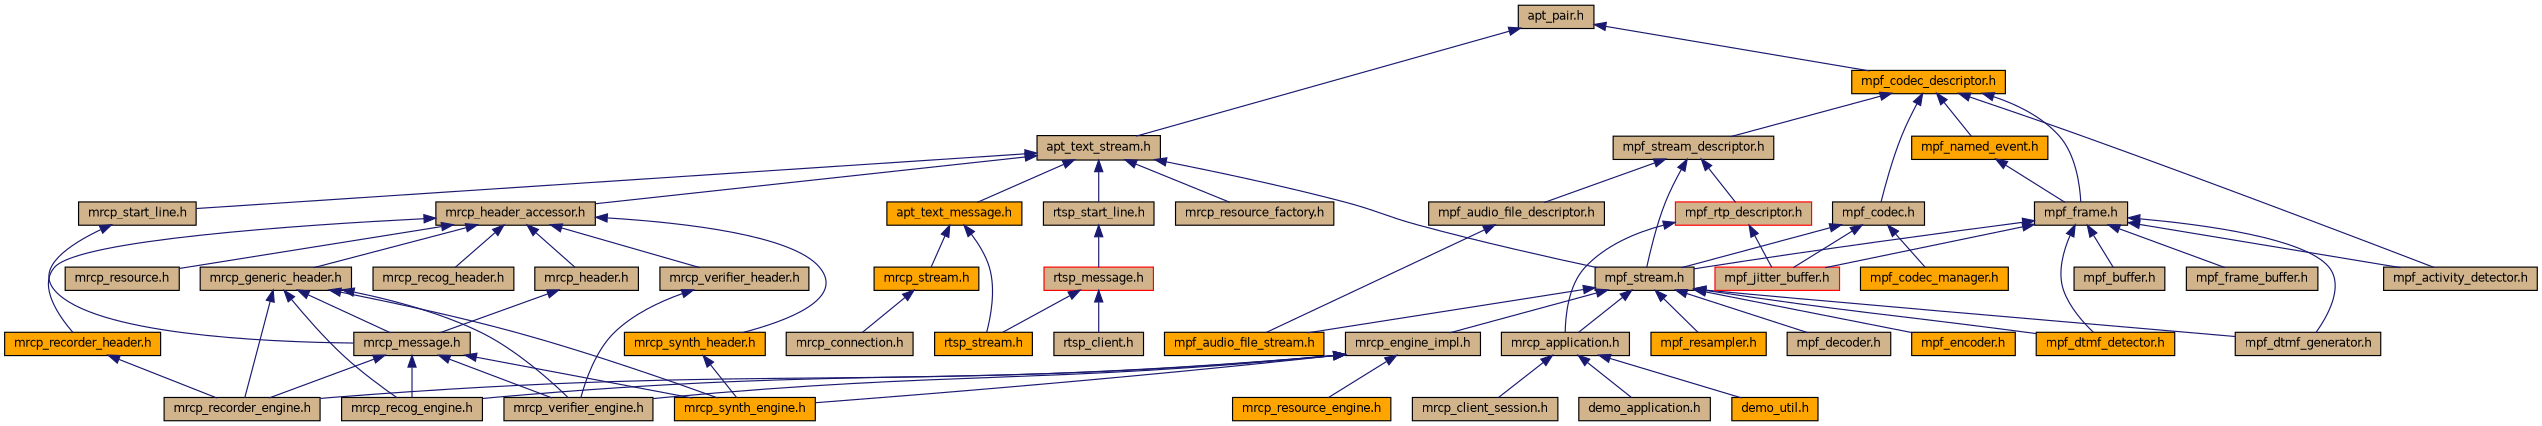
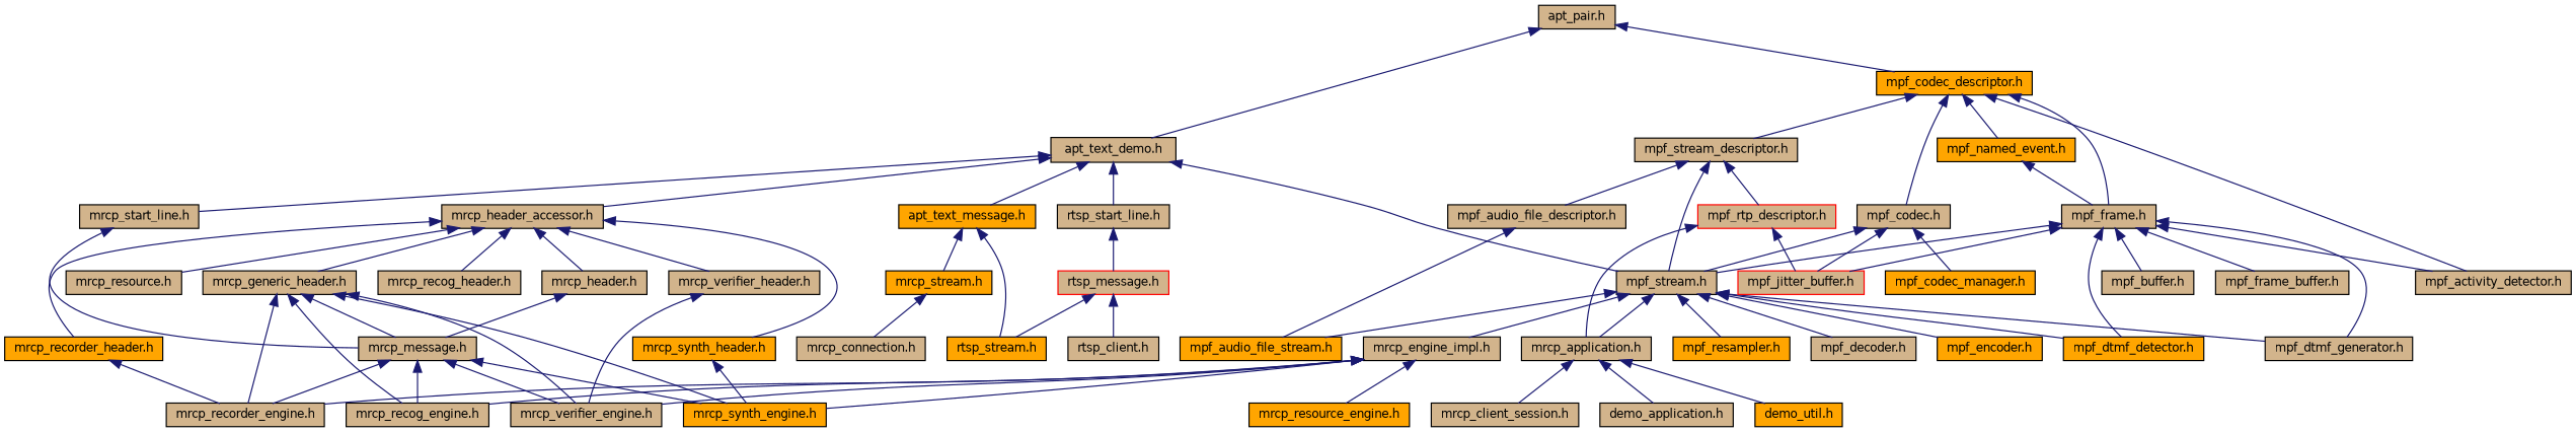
  digraph {
    node [color=black fillcolor=tan fontname=Helvetica fontsize=10 shape=record style=filled]
    edge [color=midnightblue dir=back fontname=Helvetica fontsize=10 labelfontname=Helvetica labelfontsize=10 style=solid]
    n1 [fontcolor=black height=0.2 label="apt_pair.h" width=0.4]
-   n2 [height=0.2 label="apt_text_stream.h" width=0.4]
+   n2 [height=0.2 label="apt_text_demo.h" width=0.4]
    n3 [fillcolor=orange height=0.2 label="mpf_codec_descriptor.h" width=0.4]
    n4 [fillcolor=orange height=0.2 label="apt_text_message.h" width=0.4]
    n5 [height=0.2 label="mpf_stream.h" width=0.4]
-   n6 [height=0.2 label="mrcp_resource_factory.h" width=0.4]
    n7 [height=0.2 label="mrcp_header_accessor.h" width=0.4]
    n8 [height=0.2 label="mrcp_start_line.h" width=0.4]
    n9 [height=0.2 label="rtsp_start_line.h" width=0.4]
    n10 [height=0.2 label="mpf_frame.h" width=0.4]
    n11 [height=0.2 label="mpf_activity_detector.h" width=0.4]
    n12 [fillcolor=orange height=0.2 label="mpf_named_event.h" width=0.4]
    n13 [height=0.2 label="mpf_stream_descriptor.h" width=0.4]
    n14 [height=0.2 label="mpf_codec.h" width=0.4]
    n15 [fillcolor=orange height=0.2 label="mrcp_stream.h" width=0.4]
    n16 [fillcolor=orange height=0.2 label="rtsp_stream.h" width=0.4]
    n17 [fillcolor=orange height=0.2 label="mpf_audio_file_stream.h" width=0.4]
    n18 [height=0.2 label="mpf_decoder.h" width=0.4]
    n19 [fillcolor=orange height=0.2 label="mpf_dtmf_detector.h" width=0.4]
    n20 [height=0.2 label="mpf_dtmf_generator.h" width=0.4]
    n21 [fillcolor=orange height=0.2 label="mpf_encoder.h" width=0.4]
    n22 [fillcolor=orange height=0.2 label="mpf_resampler.h" width=0.4]
    n23 [height=0.2 label="mrcp_application.h" width=0.4]
    n24 [height=0.2 label="mrcp_engine_impl.h" width=0.4]
    n25 [height=0.2 label="mrcp_resource.h" width=0.4]
    n26 [height=0.2 label="mrcp_generic_header.h" width=0.4]
    n27 [height=0.2 label="mrcp_header.h" width=0.4]
    n28 [height=0.2 label="mrcp_recog_header.h" width=0.4]
    n29 [fillcolor=orange height=0.2 label="mrcp_recorder_header.h" width=0.4]
    n30 [fillcolor=orange height=0.2 label="mrcp_synth_header.h" width=0.4]
    n31 [height=0.2 label="mrcp_verifier_header.h" width=0.4]
    n32 [height=0.2 label="mrcp_message.h" width=0.4]
    n33 [color=red height=0.2 label="rtsp_message.h" width=0.4]
    n34 [height=0.2 label="mrcp_connection.h" width=0.4]
    n35 [height=0.2 label="mrcp_client_session.h" width=0.4]
    n36 [height=0.2 label="demo_application.h" width=0.4]
    n37 [fillcolor=orange height=0.2 label="demo_util.h" width=0.4]
    n38 [height=0.2 label="mrcp_recog_engine.h" width=0.4]
    n39 [height=0.2 label="mrcp_recorder_engine.h" width=0.4]
    n40 [fillcolor=orange height=0.2 label="mrcp_resource_engine.h" width=0.4]
    n41 [fillcolor=orange height=0.2 label="mrcp_synth_engine.h" width=0.4]
    n42 [height=0.2 label="mrcp_verifier_engine.h" width=0.4]
    n43 [height=0.2 label="rtsp_client.h" width=0.4]
    n44 [height=0.2 label="mpf_buffer.h" width=0.4]
    n45 [height=0.2 label="mpf_frame_buffer.h" width=0.4]
    n46 [color=red height=0.2 label="mpf_jitter_buffer.h" width=0.4]
    n47 [height=0.2 label="mpf_audio_file_descriptor.h" width=0.4]
    n48 [color=red height=0.2 label="mpf_rtp_descriptor.h" width=0.4]
    n49 [fillcolor=orange height=0.2 label="mpf_codec_manager.h" width=0.4]
    n1 -> n2
    n1 -> n3
    n2 -> n4
    n2 -> n5
-   n2 -> n6
    n2 -> n7
    n2 -> n8
    n2 -> n9
    n3 -> n10
    n3 -> n11
    n3 -> n12
    n3 -> n13
    n3 -> n14
    n4 -> n15
    n4 -> n16
    n5 -> n17
    n5 -> n18
    n5 -> n19
    n5 -> n20
    n5 -> n21
    n5 -> n22
    n5 -> n23
    n5 -> n24
    n7 -> n25
    n7 -> n26
    n7 -> n27
    n7 -> n28
    n7 -> n29
    n7 -> n30
    n7 -> n31
    n8 -> n32
    n9 -> n33
    n10 -> n5
    n10 -> n11
    n10 -> n19
    n10 -> n20
    n10 -> n44
    n10 -> n45
    n10 -> n46
    n12 -> n10
    n13 -> n5
    n13 -> n47
    n13 -> n48
    n14 -> n5
    n14 -> n46
    n14 -> n49
    n15 -> n34
    n23 -> n35
    n23 -> n36
    n23 -> n37
    n24 -> n38
    n24 -> n39
    n24 -> n40
    n24 -> n41
    n24 -> n42
    n26 -> n32
    n26 -> n38
    n26 -> n39
    n26 -> n41
    n26 -> n42
    n27 -> n32
    n29 -> n39
    n30 -> n41
    n31 -> n42
    n32 -> n38
    n32 -> n39
    n32 -> n41
    n32 -> n42
    n33 -> n16
    n33 -> n43
    n47 -> n17
    n48 -> n23
    n48 -> n46
  }
